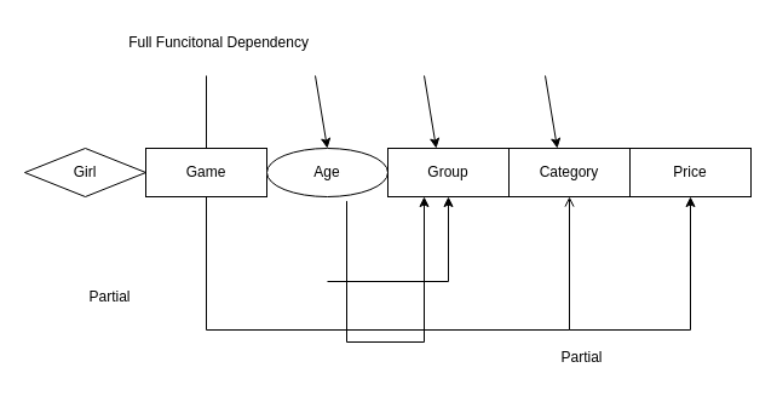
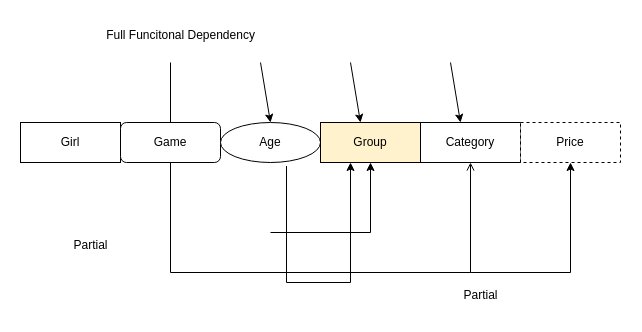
  <mxCell id="0" />
  <mxCell id="1" parent="0" />
- <mxCell id="2" value="Girl" style="rhombus;whiteSpace=wrap;html=1;" vertex="1" parent="1"><mxGeometry x="20" y="122" width="100" height="40" as="geometry" /></mxCell>
- <mxCell id="3" value="Game" style="rounded=0;whiteSpace=wrap;html=1;" vertex="1" parent="1"><mxGeometry x="120" y="122" width="100" height="40" as="geometry" /></mxCell>
+ <mxCell id="2" value="Girl" style="rounded=0;whiteSpace=wrap;html=1;" vertex="1" parent="1"><mxGeometry x="20" y="122" width="100" height="40" as="geometry" /></mxCell>
+ <mxCell id="3" value="Game" style="whiteSpace=wrap;html=1;rounded=1;" vertex="1" parent="1"><mxGeometry x="120" y="122" width="100" height="40" as="geometry" /></mxCell>
  <mxCell id="4" value="Age" style="ellipse;whiteSpace=wrap;html=1;" vertex="1" parent="1"><mxGeometry x="220" y="122" width="100" height="40" as="geometry" /></mxCell>
- <mxCell id="5" value="Group" style="rounded=0;whiteSpace=wrap;html=1;" vertex="1" parent="1"><mxGeometry x="320" y="122" width="100" height="40" as="geometry" /></mxCell>
+ <mxCell id="5" value="Group" style="rounded=0;whiteSpace=wrap;html=1;fillColor=#fff2cc;" vertex="1" parent="1"><mxGeometry x="320" y="122" width="100" height="40" as="geometry" /></mxCell>
  <mxCell id="6" value="Category" style="rounded=0;whiteSpace=wrap;html=1;" vertex="1" parent="1"><mxGeometry x="420" y="122" width="100" height="40" as="geometry" /></mxCell>
- <mxCell id="7" value="Price" style="rounded=0;whiteSpace=wrap;html=1;" vertex="1" parent="1"><mxGeometry x="520" y="122" width="100" height="40" as="geometry" /></mxCell>
+ <mxCell id="7" value="Price" style="rounded=0;whiteSpace=wrap;html=1;dashed=1;" vertex="1" parent="1"><mxGeometry x="520" y="122" width="100" height="40" as="geometry" /></mxCell>
  <mxCell id="8" value="" style="endArrow=none;html=1;rounded=0;exitX=0.5;exitY=0;exitDx=0;exitDy=0;" edge="1" parent="1" source="3"><mxGeometry width="50" height="50" relative="1" as="geometry"><mxPoint x="280" y="262" as="sourcePoint" /><mxPoint x="170" y="62" as="targetPoint" /></mxGeometry></mxCell>
  <mxCell id="9" value="" style="endArrow=classic;html=1;rounded=0;entryX=0.5;entryY=0;entryDx=0;entryDy=0;" edge="1" parent="1" target="4"><mxGeometry width="50" height="50" relative="1" as="geometry"><mxPoint x="260" y="62" as="sourcePoint" /><mxPoint x="330" y="212" as="targetPoint" /></mxGeometry></mxCell>
  <mxCell id="10" value="" style="endArrow=classic;html=1;rounded=0;entryX=0.5;entryY=0;entryDx=0;entryDy=0;" edge="1" parent="1"><mxGeometry width="50" height="50" relative="1" as="geometry"><mxPoint x="350" y="62" as="sourcePoint" /><mxPoint x="360" y="122" as="targetPoint" /></mxGeometry></mxCell>
  <mxCell id="11" value="" style="endArrow=classic;html=1;rounded=0;entryX=0.5;entryY=0;entryDx=0;entryDy=0;" edge="1" parent="1"><mxGeometry width="50" height="50" relative="1" as="geometry"><mxPoint x="450" y="62" as="sourcePoint" /><mxPoint x="460" y="122" as="targetPoint" /></mxGeometry></mxCell>
  <mxCell id="12" value="Full Funcitonal Dependency" style="text;html=1;align=center;verticalAlign=middle;resizable=0;points=[];autosize=1;strokeColor=none;fillColor=none;" vertex="1" parent="1"><mxGeometry x="95" y="20" width="170" height="30" as="geometry" /></mxCell>
  <mxCell id="13" value="" style="endArrow=classic;html=1;rounded=0;entryX=0.5;entryY=1;entryDx=0;entryDy=0;" edge="1" parent="1" target="5"><mxGeometry width="50" height="50" relative="1" as="geometry"><mxPoint x="270" y="232" as="sourcePoint" /><mxPoint x="370" y="232" as="targetPoint" /><Array as="points"><mxPoint x="370" y="232" /></Array></mxGeometry></mxCell>
  <mxCell id="14" value="Partial" style="text;html=1;align=center;verticalAlign=middle;resizable=0;points=[];autosize=1;strokeColor=none;fillColor=none;" vertex="1" parent="1"><mxGeometry x="60" y="230" width="60" height="30" as="geometry" /></mxCell>
  <mxCell id="15" value="" style="endArrow=classic;html=1;rounded=0;exitX=0.66;exitY=1.09;exitDx=0;exitDy=0;exitPerimeter=0;" edge="1" parent="1" source="4"><mxGeometry width="50" height="50" relative="1" as="geometry"><mxPoint x="280" y="282" as="sourcePoint" /><mxPoint x="350" y="162" as="targetPoint" /><Array as="points"><mxPoint x="286" y="282" /><mxPoint x="350" y="282" /></Array></mxGeometry></mxCell>
  <mxCell id="16" value="" style="endArrow=open;html=1;rounded=0;exitX=0.5;exitY=1;exitDx=0;exitDy=0;entryX=0.5;entryY=1;entryDx=0;entryDy=0;" edge="1" parent="1" source="3" target="6"><mxGeometry width="50" height="50" relative="1" as="geometry"><mxPoint x="280" y="282" as="sourcePoint" /><mxPoint x="480" y="212" as="targetPoint" /><Array as="points"><mxPoint x="170" y="272" /><mxPoint x="470" y="272" /></Array></mxGeometry></mxCell>
  <mxCell id="17" value="" style="endArrow=classic;html=1;rounded=0;entryX=0.5;entryY=1;entryDx=0;entryDy=0;" edge="1" parent="1" target="7"><mxGeometry width="50" height="50" relative="1" as="geometry"><mxPoint x="470" y="272" as="sourcePoint" /><mxPoint x="330" y="232" as="targetPoint" /><Array as="points"><mxPoint x="570" y="272" /></Array></mxGeometry></mxCell>
  <mxCell id="18" value="Partial" style="text;html=1;align=center;verticalAlign=middle;resizable=0;points=[];autosize=1;strokeColor=none;fillColor=none;" vertex="1" parent="1"><mxGeometry x="450" y="280" width="60" height="30" as="geometry" /></mxCell>
